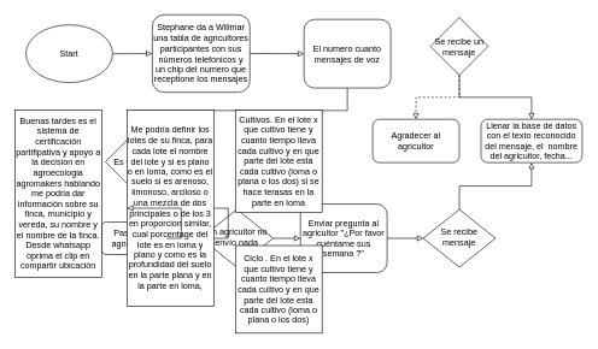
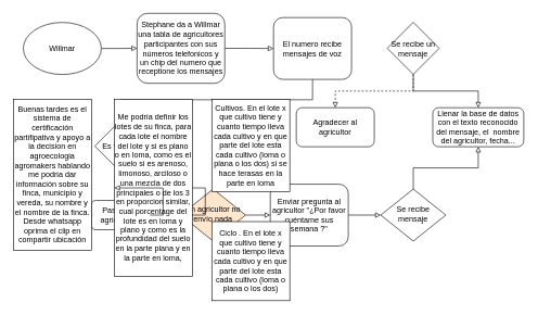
  <mxCell id="0" />
  <mxCell id="1" parent="0" />
  <mxCell id="2" style="edgeStyle=orthogonalEdgeStyle;rounded=0;orthogonalLoop=1;jettySize=auto;html=1;entryX=0;entryY=0.5;entryDx=0;entryDy=0;endArrow=block;endFill=0;" parent="1" source="3" target="10" edge="1"><mxGeometry relative="1" as="geometry" /></mxCell>
  <mxCell id="3" value="Enviar pregunta al agricultor &quot;¿Por favor cuéntame sus semana ?&quot;" style="rounded=1;whiteSpace=wrap;html=1;" parent="1" vertex="1"><mxGeometry x="415" y="282.5" width="120" height="95" as="geometry" /></mxCell>
  <mxCell id="4" style="edgeStyle=orthogonalEdgeStyle;rounded=0;orthogonalLoop=1;jettySize=auto;html=1;exitX=1;exitY=0.5;exitDx=0;exitDy=0;entryX=0;entryY=0.5;entryDx=0;entryDy=0;endArrow=block;endFill=0;" parent="1" source="5" target="3" edge="1"><mxGeometry relative="1" as="geometry" /></mxCell>
- <mxCell id="5" value="Un agricultor no envío nada" style="rhombus;whiteSpace=wrap;html=1;shadow=0;fontFamily=Helvetica;fontSize=12;align=center;strokeWidth=1;spacing=6;spacingTop=-4;" parent="1" vertex="1"><mxGeometry x="277" y="290" width="100" height="80" as="geometry" /></mxCell>
+ <mxCell id="5" value="Un agricultor no envío nada" style="rhombus;whiteSpace=wrap;html=1;shadow=0;fontFamily=Helvetica;fontSize=12;align=center;strokeWidth=1;spacing=6;spacingTop=-4;fillColor=#ffe6cc;" parent="1" vertex="1"><mxGeometry x="277" y="290" width="100" height="80" as="geometry" /></mxCell>
  <mxCell id="6" style="edgeStyle=orthogonalEdgeStyle;rounded=0;orthogonalLoop=1;jettySize=auto;html=1;exitX=0.5;exitY=1;exitDx=0;exitDy=0;endArrow=block;endFill=0;entryX=0.5;entryY=0;entryDx=0;entryDy=0;" parent="1" source="7" target="13" edge="1"><mxGeometry relative="1" as="geometry" /></mxCell>
  <mxCell id="7" value="Es viernes" style="rhombus;whiteSpace=wrap;html=1;" parent="1" vertex="1"><mxGeometry x="145" y="184" width="80" height="80" as="geometry" /></mxCell>
  <mxCell id="8" value="No" style="text;html=1;align=center;verticalAlign=middle;resizable=0;points=[];autosize=1;" parent="1" vertex="1"><mxGeometry x="605" y="320" width="30" height="20" as="geometry" /></mxCell>
  <mxCell id="9" style="edgeStyle=orthogonalEdgeStyle;rounded=0;orthogonalLoop=1;jettySize=auto;html=1;exitX=0.5;exitY=0;exitDx=0;exitDy=0;entryX=0.5;entryY=1;entryDx=0;entryDy=0;endArrow=block;endFill=0;" parent="1" source="10" target="19" edge="1"><mxGeometry relative="1" as="geometry"><mxPoint x="585" y="309" as="targetPoint" /></mxGeometry></mxCell>
  <mxCell id="10" value="Se recibe mensaje" style="rhombus;whiteSpace=wrap;html=1;shadow=0;fontFamily=Helvetica;fontSize=12;align=center;strokeWidth=1;spacing=6;spacingTop=-4;" parent="1" vertex="1"><mxGeometry x="585" y="290" width="100" height="80" as="geometry" /></mxCell>
  <mxCell id="11" style="edgeStyle=orthogonalEdgeStyle;rounded=0;orthogonalLoop=1;jettySize=auto;html=1;exitX=0.5;exitY=1;exitDx=0;exitDy=0;entryX=0.5;entryY=0;entryDx=0;entryDy=0;endArrow=block;endFill=0;" parent="1" source="12" target="7" edge="1"><mxGeometry relative="1" as="geometry" /></mxCell>
- <mxCell id="12" value="El numero cuanto mensajes de voz" style="rounded=1;whiteSpace=wrap;html=1;" parent="1" vertex="1"><mxGeometry x="420" y="26.5" width="120" height="95" as="geometry" /></mxCell>
+ <mxCell id="12" value="El numero recibe mensajes de voz" style="rounded=1;whiteSpace=wrap;html=1;" parent="1" vertex="1"><mxGeometry x="420" y="26.5" width="120" height="95" as="geometry" /></mxCell>
  <mxCell id="13" value="Pasar lista agricultores" style="rounded=1;whiteSpace=wrap;html=1;" parent="1" vertex="1"><mxGeometry x="140" y="307.5" width="90" height="45" as="geometry" /></mxCell>
  <mxCell id="14" style="edgeStyle=orthogonalEdgeStyle;rounded=0;orthogonalLoop=1;jettySize=auto;html=1;exitX=1;exitY=0.5;exitDx=0;exitDy=0;entryX=0;entryY=0.5;entryDx=0;entryDy=0;endArrow=block;endFill=0;" parent="1" source="15" target="18" edge="1"><mxGeometry relative="1" as="geometry" /></mxCell>
- <mxCell id="15" value="Start" style="ellipse;whiteSpace=wrap;html=1;" parent="1" vertex="1"><mxGeometry x="35" y="34" width="120" height="80" as="geometry" /></mxCell>
+ <mxCell id="15" value="Willmar" style="ellipse;whiteSpace=wrap;html=1;" parent="1" vertex="1"><mxGeometry x="35" y="34" width="120" height="80" as="geometry" /></mxCell>
  <mxCell id="16" style="edgeStyle=orthogonalEdgeStyle;rounded=0;orthogonalLoop=1;jettySize=auto;html=1;endArrow=block;endFill=0;entryX=0;entryY=0.5;entryDx=0;entryDy=0;exitX=1;exitY=0.5;exitDx=0;exitDy=0;" parent="1" source="25" target="5" edge="1"><mxGeometry relative="1" as="geometry"><mxPoint x="421" y="427" as="sourcePoint" /><mxPoint x="385" y="415" as="targetPoint" /></mxGeometry></mxCell>
  <mxCell id="17" style="edgeStyle=orthogonalEdgeStyle;rounded=0;orthogonalLoop=1;jettySize=auto;html=1;exitX=1;exitY=0.5;exitDx=0;exitDy=0;entryX=0;entryY=0.5;entryDx=0;entryDy=0;endArrow=block;endFill=0;" parent="1" source="18" target="12" edge="1"><mxGeometry relative="1" as="geometry" /></mxCell>
  <mxCell id="18" value="Stephane da a Willmar una tabla de agricultores participantes con sus números telefonicos y un chip del numero que receptione los mensajes" style="rounded=1;whiteSpace=wrap;html=1;" parent="1" vertex="1"><mxGeometry x="210" y="20" width="135" height="107.5" as="geometry" /></mxCell>
  <mxCell id="19" value="Llenar la base de datos con el texto reconocido del mensaje, el&amp;nbsp; nombre del agricultor, fecha..." style="rounded=1;whiteSpace=wrap;html=1;" parent="1" vertex="1"><mxGeometry x="665" y="165" width="140" height="60" as="geometry" /></mxCell>
  <mxCell id="20" style="edgeStyle=orthogonalEdgeStyle;rounded=0;orthogonalLoop=1;jettySize=auto;html=1;exitX=0.5;exitY=1;exitDx=0;exitDy=0;endArrow=block;endFill=0;" parent="1" source="22" target="19" edge="1"><mxGeometry relative="1" as="geometry" /></mxCell>
  <mxCell id="21" style="edgeStyle=orthogonalEdgeStyle;rounded=0;orthogonalLoop=1;jettySize=auto;html=1;exitX=0.5;exitY=1;exitDx=0;exitDy=0;entryX=0.5;entryY=0;entryDx=0;entryDy=0;endArrow=block;endFill=0;dashed=1;" parent="1" source="22" target="23" edge="1"><mxGeometry relative="1" as="geometry" /></mxCell>
- <mxCell id="22" value="Se recibe un mensaje" style="rhombus;whiteSpace=wrap;html=1;" parent="1" vertex="1"><mxGeometry x="595" y="23.75" width="80" height="80" as="geometry" /></mxCell>
- <mxCell id="23" value="Agradecer al agricultor" style="rounded=1;whiteSpace=wrap;html=1;" parent="1" vertex="1"><mxGeometry x="515" y="165" width="120" height="60" as="geometry" /></mxCell>
+ <mxCell id="22" value="Se recibe un mensaje" style="rhombus;whiteSpace=wrap;html=1;" parent="1" vertex="1"><mxGeometry x="595" y="33.75" width="80" height="80" as="geometry" /></mxCell>
+ <mxCell id="23" value="Agradecer al agricultor" style="rounded=1;whiteSpace=wrap;html=1;" parent="1" vertex="1"><mxGeometry x="455" y="165" width="120" height="60" as="geometry" /></mxCell>
  <mxCell id="24" value="Buenas tardes es el sistema de certificación partifipativa y apoyo a la decision en agroecologia agromakers hablando me podria dar información sobre su finca, municipio y vereda, su nombre y el nombre de la finca. Desde whatsapp oprima el clip en compartir ubicación" style="rounded=0;whiteSpace=wrap;html=1;" vertex="1" parent="1"><mxGeometry x="20" y="152.5" width="120" height="231.5" as="geometry" /></mxCell>
  <mxCell id="25" value="Me podría definir los lotes de su finca, para cada lote el nombre del lote y si es plano o en loma, como es el suelo si es arenoso, limonoso, arciloso o una mezcla de dos principales o de los 3 en proporcion similar, cual porcentage del lote es en loma y plano y como es la profundidad del suelo en la parte plana y en la parte en loma, " style="rounded=0;whiteSpace=wrap;html=1;" vertex="1" parent="1"><mxGeometry x="175" y="152.5" width="120" height="271.5" as="geometry" /></mxCell>
  <mxCell id="26" style="edgeStyle=orthogonalEdgeStyle;rounded=0;orthogonalLoop=1;jettySize=auto;html=1;endArrow=block;endFill=0;entryX=0;entryY=0.5;entryDx=0;entryDy=0;exitX=1;exitY=0.5;exitDx=0;exitDy=0;" edge="1" parent="1" source="13" target="25"><mxGeometry relative="1" as="geometry"><mxPoint x="230" y="330" as="sourcePoint" /><mxPoint x="277" y="330" as="targetPoint" /></mxGeometry></mxCell>
  <mxCell id="27" value="Cultivos. En el lote x que cultivo tiene y cuanto tiempo lleva cada cultivo y en que parte del lote esta cada cultivo (loma o plana o los dos) si se hace terasas en la parte en loma" style="rounded=0;whiteSpace=wrap;html=1;" vertex="1" parent="1"><mxGeometry x="325" y="152.5" width="120" height="141.5" as="geometry" /></mxCell>
  <mxCell id="28" value="Ciclo . En el lote x que cultivo tiene y cuanto tiempo lleva cada cultivo y en que parte del lote esta cada cultivo (loma o plana o los dos)" style="rounded=0;whiteSpace=wrap;html=1;" vertex="1" parent="1"><mxGeometry x="325" y="340" width="120" height="121.5" as="geometry" /></mxCell>
